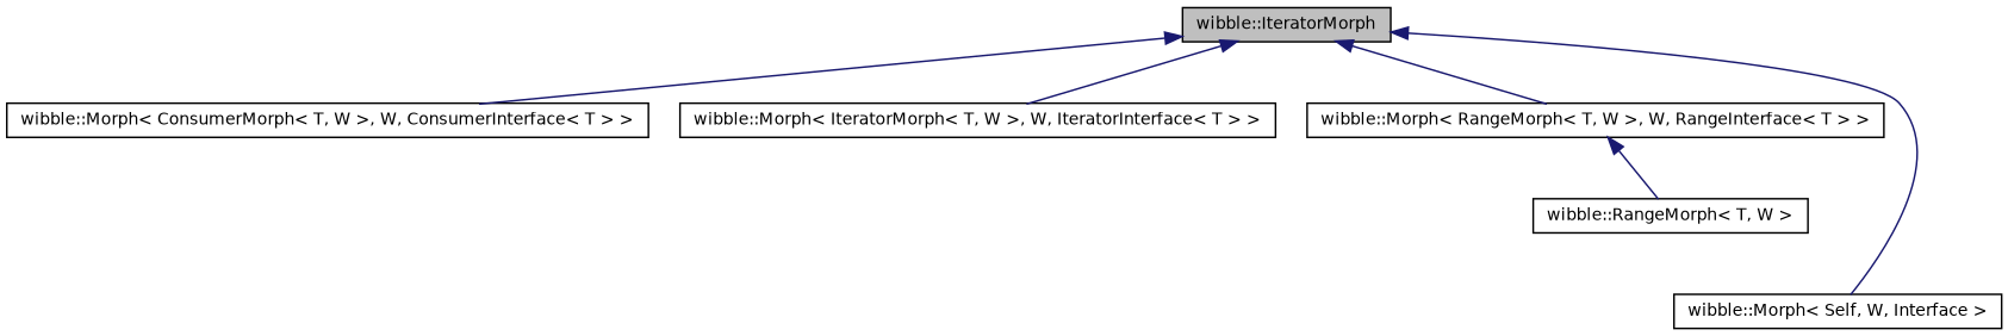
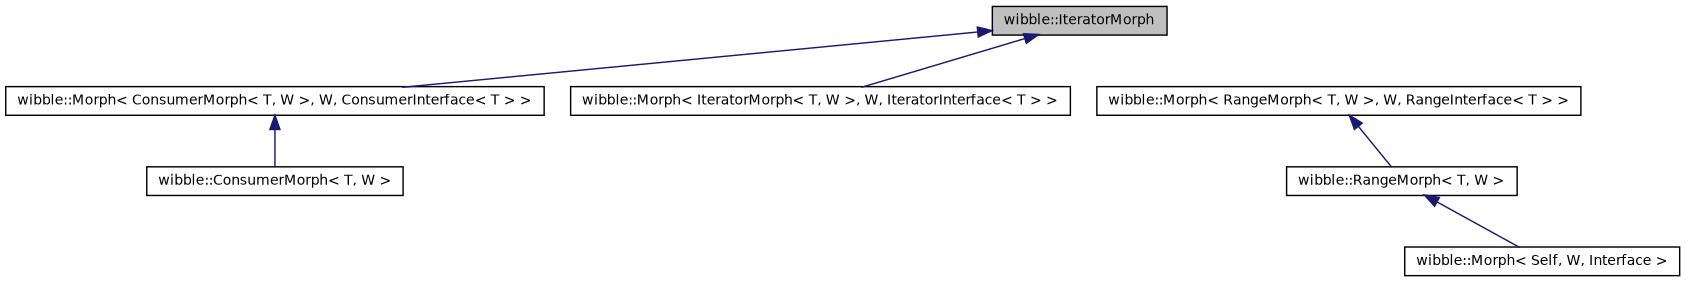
  digraph {
    rankdir=TB
    node [color=black fillcolor=white fontname=Helvetica fontsize=10 shape=record style=filled]
    edge [color=midnightblue dir=back fontname=Helvetica fontsize=10 labelfontname=Helvetica labelfontsize=10 style=solid]
    n1 [fillcolor=grey75 fontcolor=black height=0.2 label="wibble::IteratorMorph" width=0.4]
    n2 [height=0.2 label="wibble::Morph\< ConsumerMorph\< T, W \>, W, ConsumerInterface\< T \> \>" width=0.4]
    n3 [height=0.2 label="wibble::Morph\< IteratorMorph\< T, W \>, W, IteratorInterface\< T \> \>" width=0.4]
    n4 [height=0.2 label="wibble::Morph\< RangeMorph\< T, W \>, W, RangeInterface\< T \> \>" width=0.4]
    n5 [height=0.2 label="wibble::Morph\< Self, W, Interface \>" width=0.4]
+   n6 [height=0.2 label="wibble::ConsumerMorph\< T, W \>" width=0.4]
    n7 [height=0.2 label="wibble::RangeMorph\< T, W \>" width=0.4]
    n1 -> n2
    n1 -> n3
-   n1 -> n4
-   n1 -> n5
+   n7 -> n5
+   n2 -> n6
    n4 -> n7
  }
